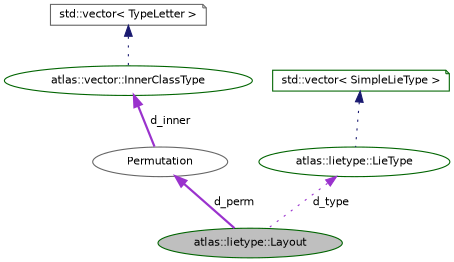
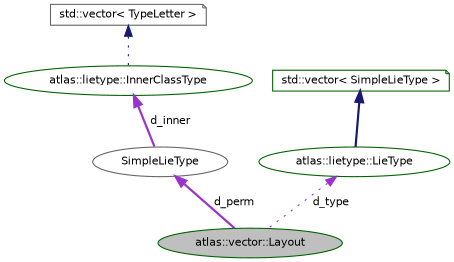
  digraph {
    node [color=darkgreen fillcolor=white fontname=Helvetica fontsize=10 shape=ellipse style=filled]
    edge [color=darkorchid3 dir=back fontname=Helvetica fontsize=10 labelfontname=Helvetica labelfontsize=10 style=dotted]
-   n1 [fillcolor=grey75 fontcolor=black height=0.2 label="atlas::lietype::Layout" width=0.4]
-   n2 [color=gray40 height=0.2 label=Permutation width=0.4]
-   n3 [height=0.2 label="atlas::vector::InnerClassType" width=0.4]
+   n1 [fillcolor=grey75 fontcolor=black height=0.2 label="atlas::vector::Layout" width=0.4]
+   n2 [color=gray40 height=0.2 label=SimpleLieType width=0.4]
+   n3 [height=0.2 label="atlas::lietype::InnerClassType" width=0.4]
    n4 [color=gray40 height=0.2 label="std::vector\< TypeLetter \>" shape=note width=0.4]
    n5 [height=0.2 label="atlas::lietype::LieType" width=0.4]
    n6 [height=0.2 label="std::vector\< SimpleLieType \>" shape=note width=0.4]
    n2 -> n1 [label=" d_perm" style=bold]
    n3 -> n2 [label=" d_inner" style=bold]
    n4 -> n3 [color=midnightblue]
    n5 -> n1 [label=" d_type"]
-   n6 -> n5 [color=midnightblue]
+   n6 -> n5 [color=midnightblue style=bold]
  }
